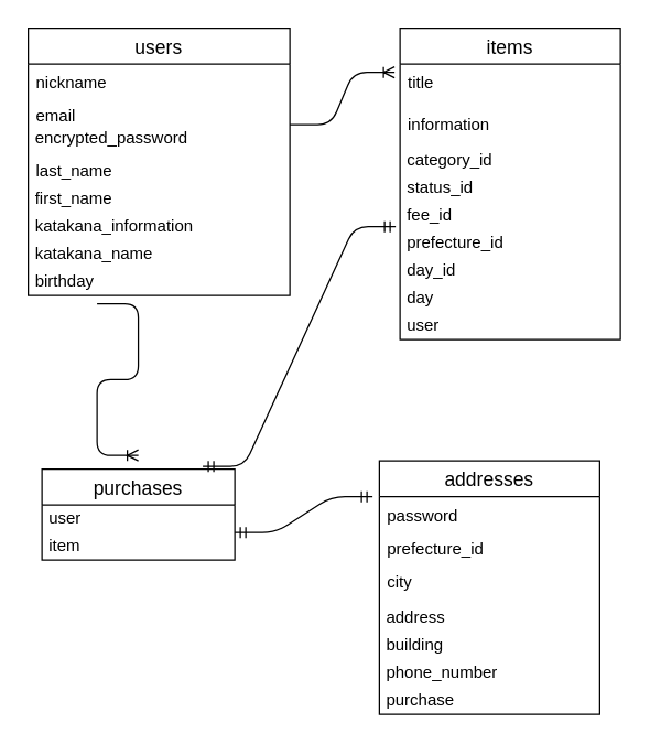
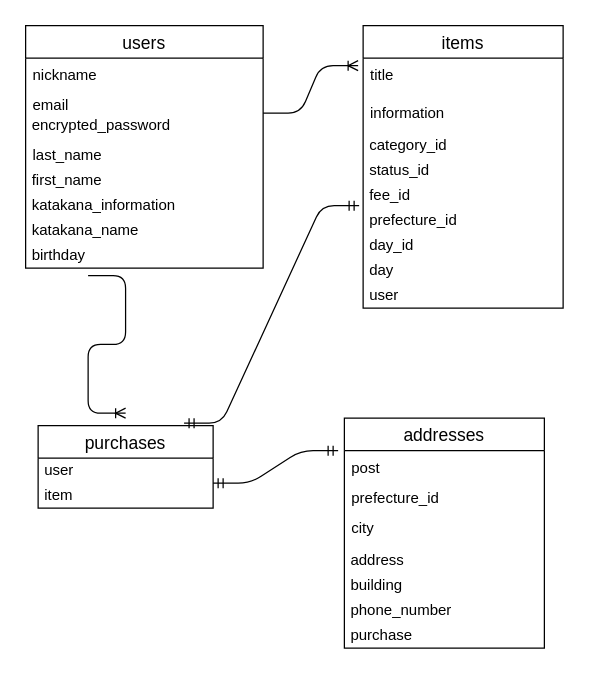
  <mxCell id="0" />
  <mxCell id="1" parent="0" />
  <mxCell id="2" value="users" style="swimlane;fontStyle=0;childLayout=stackLayout;horizontal=1;startSize=26;horizontalStack=0;resizeParent=1;resizeParentMax=0;resizeLast=0;collapsible=1;marginBottom=0;align=center;fontSize=14;" parent="1" vertex="1"><mxGeometry x="20" y="20" width="190" height="194" as="geometry" /></mxCell>
  <mxCell id="3" value="nickname" style="text;strokeColor=none;fillColor=none;spacingLeft=4;spacingRight=4;overflow=hidden;rotatable=0;points=[[0,0.5],[1,0.5]];portConstraint=eastwest;fontSize=12;" parent="2" vertex="1"><mxGeometry y="26" width="190" height="24" as="geometry" /></mxCell>
  <mxCell id="4" value="email" style="text;strokeColor=none;fillColor=none;spacingLeft=4;spacingRight=4;overflow=hidden;rotatable=0;points=[[0,0.5],[1,0.5]];portConstraint=eastwest;fontSize=12;align=left;" parent="2" vertex="1"><mxGeometry y="50" width="190" height="20" as="geometry" /></mxCell>
  <mxCell id="5" value="&amp;nbsp;encrypted_password" style="text;html=1;resizable=0;autosize=1;align=left;verticalAlign=middle;points=[];fillColor=none;strokeColor=none;rounded=0;" parent="2" vertex="1"><mxGeometry y="70" width="190" height="20" as="geometry" /></mxCell>
  <mxCell id="6" value="last_name" style="text;strokeColor=none;fillColor=none;spacingLeft=4;spacingRight=4;overflow=hidden;rotatable=0;points=[[0,0.5],[1,0.5]];portConstraint=eastwest;fontSize=12;" parent="2" vertex="1"><mxGeometry y="90" width="190" height="24" as="geometry" /></mxCell>
  <mxCell id="7" value="&amp;nbsp;first_name" style="text;html=1;resizable=0;autosize=1;align=left;verticalAlign=middle;points=[];fillColor=none;strokeColor=none;rounded=0;" parent="2" vertex="1"><mxGeometry y="114" width="190" height="20" as="geometry" /></mxCell>
  <mxCell id="8" value="&amp;nbsp;katakana_information" style="text;html=1;resizable=0;autosize=1;align=left;verticalAlign=middle;points=[];fillColor=none;strokeColor=none;rounded=0;" parent="2" vertex="1"><mxGeometry y="134" width="190" height="20" as="geometry" /></mxCell>
  <mxCell id="9" value="&amp;nbsp;katakana_name" style="text;html=1;resizable=0;autosize=1;align=left;verticalAlign=middle;points=[];fillColor=none;strokeColor=none;rounded=0;" parent="2" vertex="1"><mxGeometry y="154" width="190" height="20" as="geometry" /></mxCell>
  <mxCell id="10" value="&amp;nbsp;birthday" style="text;html=1;resizable=0;autosize=1;align=left;verticalAlign=middle;points=[];fillColor=none;strokeColor=none;rounded=0;" parent="2" vertex="1"><mxGeometry y="174" width="190" height="20" as="geometry" /></mxCell>
  <mxCell id="11" value="items" style="swimlane;fontStyle=0;childLayout=stackLayout;horizontal=1;startSize=26;horizontalStack=0;resizeParent=1;resizeParentMax=0;resizeLast=0;collapsible=1;marginBottom=0;align=center;fontSize=14;" parent="1" vertex="1"><mxGeometry x="290" y="20" width="160" height="226" as="geometry" /></mxCell>
  <mxCell id="12" value="title" style="text;strokeColor=none;fillColor=none;spacingLeft=4;spacingRight=4;overflow=hidden;rotatable=0;points=[[0,0.5],[1,0.5]];portConstraint=eastwest;fontSize=12;" parent="11" vertex="1"><mxGeometry y="26" width="160" height="30" as="geometry" /></mxCell>
  <mxCell id="13" value="information" style="text;strokeColor=none;fillColor=none;spacingLeft=4;spacingRight=4;overflow=hidden;rotatable=0;points=[[0,0.5],[1,0.5]];portConstraint=eastwest;fontSize=12;" parent="11" vertex="1"><mxGeometry y="56" width="160" height="30" as="geometry" /></mxCell>
  <mxCell id="14" value="&amp;nbsp;category_id" style="text;html=1;resizable=0;autosize=1;align=left;verticalAlign=middle;points=[];fillColor=none;strokeColor=none;rounded=0;" parent="11" vertex="1"><mxGeometry y="86" width="160" height="20" as="geometry" /></mxCell>
  <mxCell id="15" value="&amp;nbsp;status_id" style="text;html=1;resizable=0;autosize=1;align=left;verticalAlign=middle;points=[];fillColor=none;strokeColor=none;rounded=0;" parent="11" vertex="1"><mxGeometry y="106" width="160" height="20" as="geometry" /></mxCell>
  <mxCell id="16" value="&amp;nbsp;fee_id" style="text;html=1;resizable=0;autosize=1;align=left;verticalAlign=middle;points=[];fillColor=none;strokeColor=none;rounded=0;" parent="11" vertex="1"><mxGeometry y="126" width="160" height="20" as="geometry" /></mxCell>
  <mxCell id="17" value="&amp;nbsp;prefecture_id" style="text;html=1;resizable=0;autosize=1;align=left;verticalAlign=middle;points=[];fillColor=none;strokeColor=none;rounded=0;" parent="11" vertex="1"><mxGeometry y="146" width="160" height="20" as="geometry" /></mxCell>
  <mxCell id="18" value="&amp;nbsp;day_id" style="text;html=1;resizable=0;autosize=1;align=left;verticalAlign=middle;points=[];fillColor=none;strokeColor=none;rounded=0;" parent="11" vertex="1"><mxGeometry y="166" width="160" height="20" as="geometry" /></mxCell>
  <mxCell id="19" value="&amp;nbsp;day" style="text;html=1;resizable=0;autosize=1;align=left;verticalAlign=middle;points=[];fillColor=none;strokeColor=none;rounded=0;" parent="11" vertex="1"><mxGeometry y="186" width="160" height="20" as="geometry" /></mxCell>
  <mxCell id="20" value="&amp;nbsp;user" style="text;html=1;resizable=0;autosize=1;align=left;verticalAlign=middle;points=[];fillColor=none;strokeColor=none;rounded=0;" vertex="1" parent="11"><mxGeometry y="206" width="160" height="20" as="geometry" /></mxCell>
  <mxCell id="21" value="purchases" style="swimlane;fontStyle=0;childLayout=stackLayout;horizontal=1;startSize=26;horizontalStack=0;resizeParent=1;resizeParentMax=0;resizeLast=0;collapsible=1;marginBottom=0;align=center;fontSize=14;" parent="1" vertex="1"><mxGeometry x="30" y="340" width="140" height="66" as="geometry" /></mxCell>
  <mxCell id="22" value="&amp;nbsp;user" style="text;html=1;resizable=0;autosize=1;align=left;verticalAlign=middle;points=[];fillColor=none;strokeColor=none;rounded=0;" parent="21" vertex="1"><mxGeometry y="26" width="140" height="20" as="geometry" /></mxCell>
  <mxCell id="23" value="&amp;nbsp;item" style="text;html=1;resizable=0;autosize=1;align=left;verticalAlign=middle;points=[];fillColor=none;strokeColor=none;rounded=0;" parent="21" vertex="1"><mxGeometry y="46" width="140" height="20" as="geometry" /></mxCell>
  <mxCell id="24" value="addresses" style="swimlane;fontStyle=0;childLayout=stackLayout;horizontal=1;startSize=26;horizontalStack=0;resizeParent=1;resizeParentMax=0;resizeLast=0;collapsible=1;marginBottom=0;align=center;fontSize=14;" parent="1" vertex="1"><mxGeometry x="275" y="334" width="160" height="184" as="geometry" /></mxCell>
- <mxCell id="25" value="password" style="text;strokeColor=none;fillColor=none;spacingLeft=4;spacingRight=4;overflow=hidden;rotatable=0;points=[[0,0.5],[1,0.5]];portConstraint=eastwest;fontSize=12;" parent="24" vertex="1"><mxGeometry y="26" width="160" height="24" as="geometry" /></mxCell>
+ <mxCell id="25" value="post" style="text;strokeColor=none;fillColor=none;spacingLeft=4;spacingRight=4;overflow=hidden;rotatable=0;points=[[0,0.5],[1,0.5]];portConstraint=eastwest;fontSize=12;" parent="24" vertex="1"><mxGeometry y="26" width="160" height="24" as="geometry" /></mxCell>
  <mxCell id="26" value="prefecture_id" style="text;strokeColor=none;fillColor=none;spacingLeft=4;spacingRight=4;overflow=hidden;rotatable=0;points=[[0,0.5],[1,0.5]];portConstraint=eastwest;fontSize=12;" parent="24" vertex="1"><mxGeometry y="50" width="160" height="24" as="geometry" /></mxCell>
  <mxCell id="27" value="city" style="text;strokeColor=none;fillColor=none;spacingLeft=4;spacingRight=4;overflow=hidden;rotatable=0;points=[[0,0.5],[1,0.5]];portConstraint=eastwest;fontSize=12;" parent="24" vertex="1"><mxGeometry y="74" width="160" height="30" as="geometry" /></mxCell>
  <mxCell id="28" value="&amp;nbsp;address" style="text;html=1;resizable=0;autosize=1;align=left;verticalAlign=middle;points=[];fillColor=none;strokeColor=none;rounded=0;" vertex="1" parent="24"><mxGeometry y="104" width="160" height="20" as="geometry" /></mxCell>
  <mxCell id="29" value="&amp;nbsp;building" style="text;html=1;resizable=0;autosize=1;align=left;verticalAlign=middle;points=[];fillColor=none;strokeColor=none;rounded=0;" parent="24" vertex="1"><mxGeometry y="124" width="160" height="20" as="geometry" /></mxCell>
  <mxCell id="30" value="&amp;nbsp;phone_number" style="text;html=1;resizable=0;autosize=1;align=left;verticalAlign=middle;points=[];fillColor=none;strokeColor=none;rounded=0;" parent="24" vertex="1"><mxGeometry y="144" width="160" height="20" as="geometry" /></mxCell>
  <mxCell id="31" value="&amp;nbsp;purchase" style="text;html=1;resizable=0;autosize=1;align=left;verticalAlign=middle;points=[];fillColor=none;strokeColor=none;rounded=0;" parent="24" vertex="1"><mxGeometry y="164" width="160" height="20" as="geometry" /></mxCell>
  <mxCell id="32" value="" style="edgeStyle=entityRelationEdgeStyle;fontSize=12;html=1;endArrow=ERoneToMany;entryX=-0.025;entryY=0.2;entryDx=0;entryDy=0;entryPerimeter=0;" parent="1" target="12" edge="1"><mxGeometry width="100" height="100" relative="1" as="geometry"><mxPoint x="210" y="90" as="sourcePoint" /><mxPoint x="310" y="-10" as="targetPoint" /></mxGeometry></mxCell>
  <mxCell id="33" value="" style="edgeStyle=entityRelationEdgeStyle;fontSize=12;html=1;endArrow=ERmandOne;startArrow=ERmandOne;" parent="1" edge="1"><mxGeometry width="100" height="100" relative="1" as="geometry"><mxPoint x="170" y="386" as="sourcePoint" /><mxPoint x="270" y="360" as="targetPoint" /></mxGeometry></mxCell>
  <mxCell id="34" value="" style="edgeStyle=entityRelationEdgeStyle;fontSize=12;html=1;endArrow=ERoneToMany;exitX=0.263;exitY=1.3;exitDx=0;exitDy=0;exitPerimeter=0;" parent="1" source="10" edge="1"><mxGeometry width="100" height="100" relative="1" as="geometry"><mxPoint x="180" y="290" as="sourcePoint" /><mxPoint x="100" y="330" as="targetPoint" /></mxGeometry></mxCell>
  <mxCell id="35" value="" style="edgeStyle=entityRelationEdgeStyle;fontSize=12;html=1;endArrow=ERmandOne;startArrow=ERmandOne;exitX=0.834;exitY=-0.03;exitDx=0;exitDy=0;exitPerimeter=0;entryX=-0.02;entryY=-0.1;entryDx=0;entryDy=0;entryPerimeter=0;" parent="1" source="21" target="17" edge="1"><mxGeometry width="100" height="100" relative="1" as="geometry"><mxPoint x="180" y="290" as="sourcePoint" /><mxPoint x="280" y="190" as="targetPoint" /></mxGeometry></mxCell>
